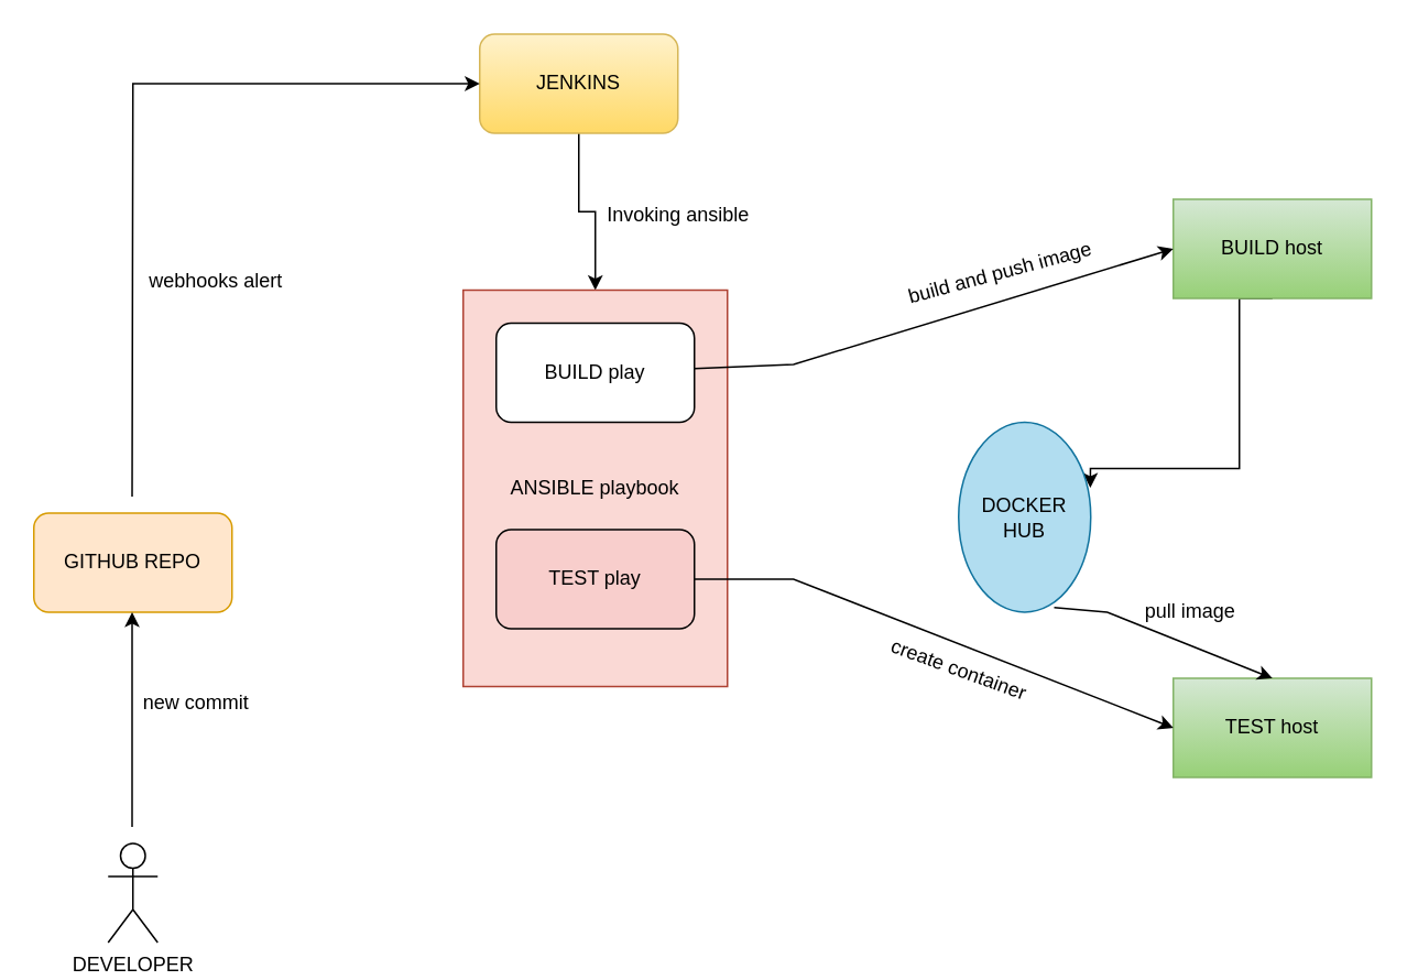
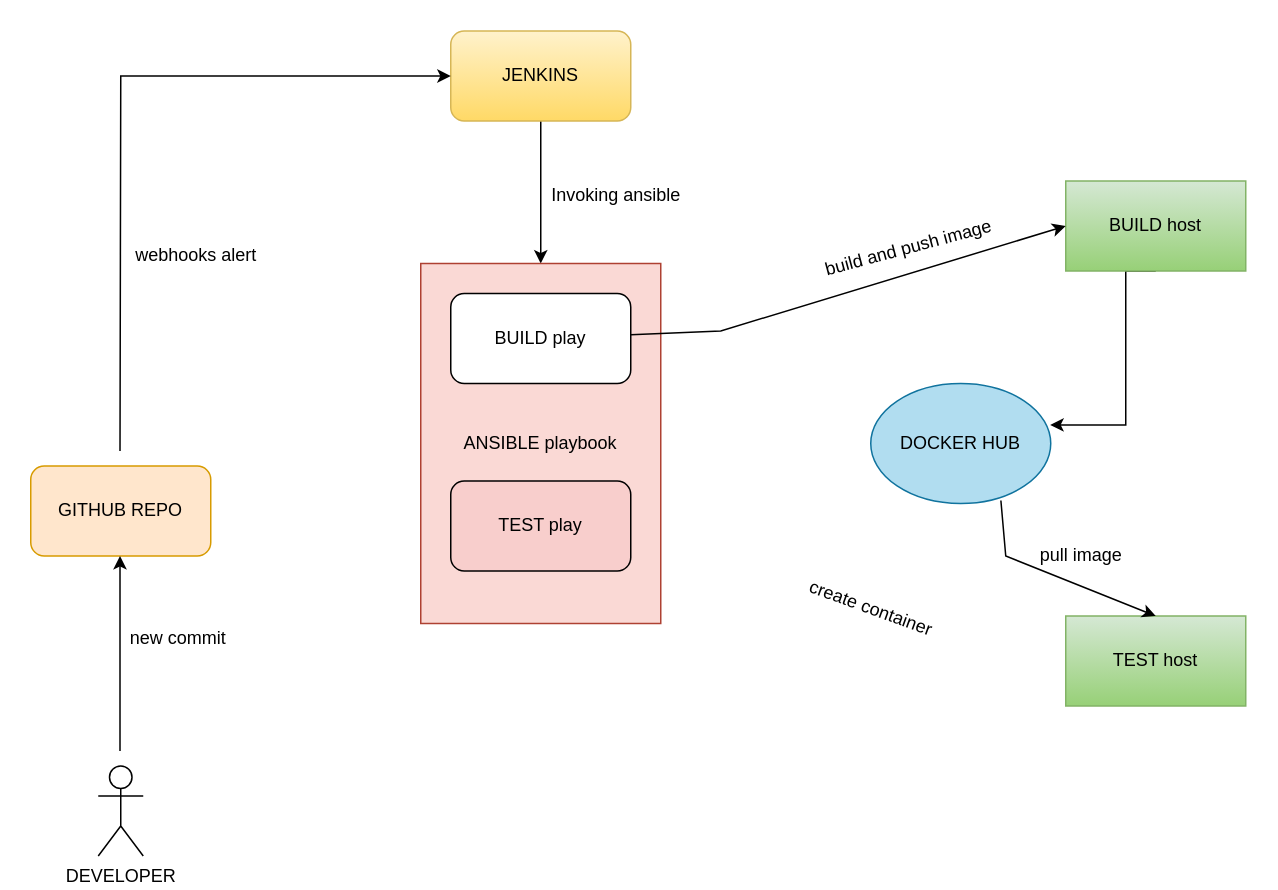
  <mxCell id="0" />
  <mxCell id="1" parent="0" />
  <mxCell id="2" value="GITHUB REPO" style="rounded=1;whiteSpace=wrap;html=1;fillColor=#ffe6cc;strokeColor=#d79b00;" vertex="1" parent="1"><mxGeometry x="20" y="310" width="120" height="60" as="geometry" /></mxCell>
  <mxCell id="3" style="edgeStyle=orthogonalEdgeStyle;rounded=0;orthogonalLoop=1;jettySize=auto;html=1;exitX=0.5;exitY=1;exitDx=0;exitDy=0;" edge="1" parent="1" source="4" target="9"><mxGeometry relative="1" as="geometry" /></mxCell>
- <mxCell id="4" value="JENKINS" style="rounded=1;whiteSpace=wrap;html=1;strokeColor=#d6b656;fillColor=#fff2cc;gradientColor=#ffd966;" vertex="1" parent="1"><mxGeometry x="290" y="20" width="120" height="60" as="geometry" /></mxCell>
+ <mxCell id="4" value="JENKINS" style="rounded=1;whiteSpace=wrap;html=1;strokeColor=#d6b656;fillColor=#fff2cc;gradientColor=#ffd966;" vertex="1" parent="1"><mxGeometry x="300" y="20" width="120" height="60" as="geometry" /></mxCell>
  <mxCell id="5" style="edgeStyle=orthogonalEdgeStyle;rounded=0;orthogonalLoop=1;jettySize=auto;html=1;exitX=0.5;exitY=1;exitDx=0;exitDy=0;entryX=0.997;entryY=0.345;entryDx=0;entryDy=0;entryPerimeter=0;" edge="1" parent="1" source="6" target="8"><mxGeometry relative="1" as="geometry"><Array as="points"><mxPoint x="750" y="180" /><mxPoint x="750" y="283" /></Array></mxGeometry></mxCell>
  <mxCell id="6" value="BUILD host" style="rounded=0;whiteSpace=wrap;html=1;fillColor=#d5e8d4;gradientColor=#97d077;strokeColor=#82b366;" vertex="1" parent="1"><mxGeometry x="710" y="120" width="120" height="60" as="geometry" /></mxCell>
  <mxCell id="7" value="TEST host" style="rounded=0;whiteSpace=wrap;html=1;fillColor=#d5e8d4;gradientColor=#97d077;strokeColor=#82b366;" vertex="1" parent="1"><mxGeometry x="710" y="410" width="120" height="60" as="geometry" /></mxCell>
- <mxCell id="8" value="DOCKER HUB" style="ellipse;whiteSpace=wrap;html=1;fillColor=#b1ddf0;strokeColor=#10739e;" vertex="1" parent="1"><mxGeometry x="580" y="255" width="80" height="115" as="geometry" /></mxCell>
+ <mxCell id="8" value="DOCKER HUB" style="ellipse;whiteSpace=wrap;html=1;fillColor=#b1ddf0;strokeColor=#10739e;" vertex="1" parent="1"><mxGeometry x="580" y="255" width="120" height="80" as="geometry" /></mxCell>
  <mxCell id="9" value="ANSIBLE playbook" style="rounded=0;whiteSpace=wrap;html=1;strokeColor=#ae4132;fillColor=#fad9d5;" vertex="1" parent="1"><mxGeometry x="280" y="175" width="160" height="240" as="geometry" /></mxCell>
  <mxCell id="10" value="BUILD play" style="rounded=1;whiteSpace=wrap;html=1;strokeColor=#000000;" vertex="1" parent="1"><mxGeometry x="300" y="195" width="120" height="60" as="geometry" /></mxCell>
  <mxCell id="11" value="TEST play" style="rounded=1;whiteSpace=wrap;html=1;strokeColor=#000000;fillColor=#f8cecc;" vertex="1" parent="1"><mxGeometry x="300" y="320" width="120" height="60" as="geometry" /></mxCell>
  <mxCell id="12" value="" style="endArrow=classic;html=1;rounded=0;" edge="1" parent="1"><mxGeometry width="50" height="50" relative="1" as="geometry"><mxPoint x="79.5" y="500" as="sourcePoint" /><mxPoint x="79.5" y="370" as="targetPoint" /></mxGeometry></mxCell>
  <mxCell id="13" value="DEVELOPER" style="shape=umlActor;verticalLabelPosition=bottom;verticalAlign=top;html=1;outlineConnect=0;strokeColor=#000000;" vertex="1" parent="1"><mxGeometry x="65" y="510" width="30" height="60" as="geometry" /></mxCell>
  <mxCell id="14" value="" style="endArrow=classic;html=1;rounded=0;entryX=0;entryY=0.5;entryDx=0;entryDy=0;" edge="1" parent="1" target="4"><mxGeometry width="50" height="50" relative="1" as="geometry"><mxPoint x="79.5" y="300" as="sourcePoint" /><mxPoint x="80" y="50" as="targetPoint" /><Array as="points"><mxPoint x="80" y="50" /></Array></mxGeometry></mxCell>
  <mxCell id="15" value="" style="endArrow=classic;html=1;rounded=0;entryX=0;entryY=0.5;entryDx=0;entryDy=0;" edge="1" parent="1" source="10" target="6"><mxGeometry width="50" height="50" relative="1" as="geometry"><mxPoint x="400" y="270" as="sourcePoint" /><mxPoint x="450" y="220" as="targetPoint" /><Array as="points"><mxPoint x="480" y="220" /></Array></mxGeometry></mxCell>
- <mxCell id="16" value="" style="endArrow=classic;html=1;rounded=0;exitX=1;exitY=0.5;exitDx=0;exitDy=0;entryX=0;entryY=0.5;entryDx=0;entryDy=0;" edge="1" parent="1" source="11" target="7"><mxGeometry width="50" height="50" relative="1" as="geometry"><mxPoint x="400" y="270" as="sourcePoint" /><mxPoint x="450" y="220" as="targetPoint" /><Array as="points"><mxPoint x="480" y="350" /></Array></mxGeometry></mxCell>
  <mxCell id="17" value="" style="endArrow=classic;html=1;rounded=0;entryX=0.5;entryY=0;entryDx=0;entryDy=0;exitX=0.723;exitY=0.975;exitDx=0;exitDy=0;exitPerimeter=0;" edge="1" parent="1" source="8" target="7"><mxGeometry width="50" height="50" relative="1" as="geometry"><mxPoint x="680" y="340" as="sourcePoint" /><mxPoint x="450" y="220" as="targetPoint" /><Array as="points"><mxPoint x="670" y="370" /></Array></mxGeometry></mxCell>
  <mxCell id="18" value="new commit" style="text;html=1;align=center;verticalAlign=middle;resizable=0;points=[];autosize=1;strokeColor=none;fillColor=none;" vertex="1" parent="1"><mxGeometry x="78" y="415" width="80" height="20" as="geometry" /></mxCell>
  <mxCell id="19" value="webhooks alert" style="text;html=1;align=center;verticalAlign=middle;resizable=0;points=[];autosize=1;strokeColor=none;fillColor=none;" vertex="1" parent="1"><mxGeometry x="80" y="160" width="100" height="20" as="geometry" /></mxCell>
  <mxCell id="20" value="Invoking ansible" style="text;html=1;align=center;verticalAlign=middle;resizable=0;points=[];autosize=1;strokeColor=none;fillColor=none;" vertex="1" parent="1"><mxGeometry x="360" y="120" width="100" height="20" as="geometry" /></mxCell>
  <mxCell id="21" value="build and push image" style="text;html=1;align=center;verticalAlign=middle;resizable=0;points=[];autosize=1;strokeColor=none;fillColor=none;rotation=-15;" vertex="1" parent="1"><mxGeometry x="540" y="155" width="130" height="20" as="geometry" /></mxCell>
  <mxCell id="22" value="pull image" style="text;html=1;align=center;verticalAlign=middle;resizable=0;points=[];autosize=1;strokeColor=none;fillColor=none;" vertex="1" parent="1"><mxGeometry x="685" y="360" width="70" height="20" as="geometry" /></mxCell>
  <mxCell id="23" value="create container" style="text;html=1;align=center;verticalAlign=middle;resizable=0;points=[];autosize=1;strokeColor=none;fillColor=none;rotation=20;" vertex="1" parent="1"><mxGeometry x="530" y="395" width="100" height="20" as="geometry" /></mxCell>
